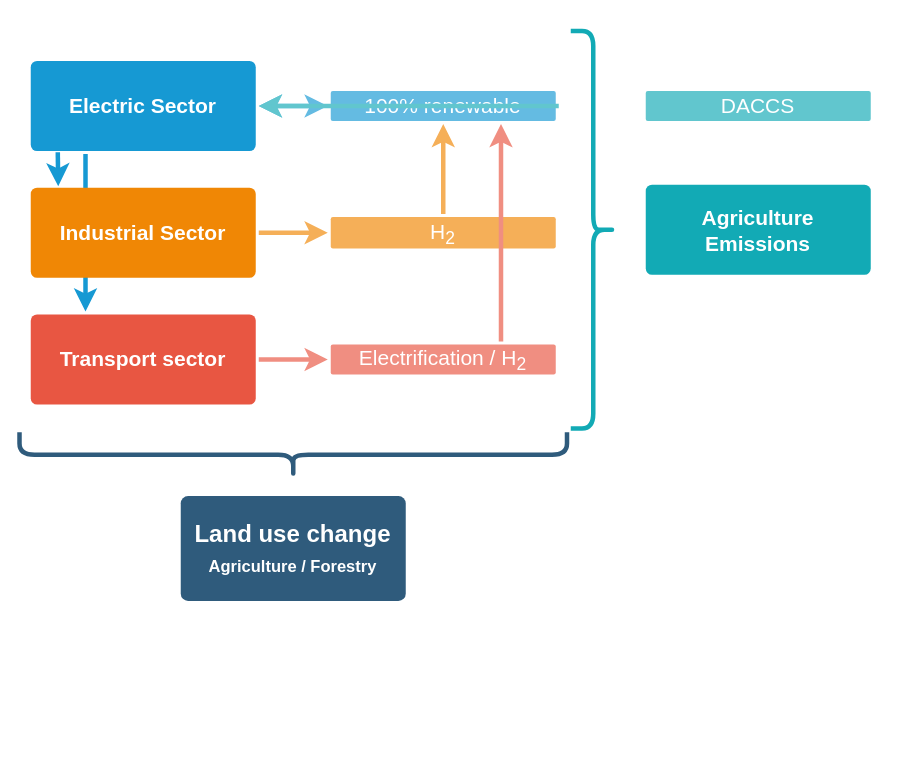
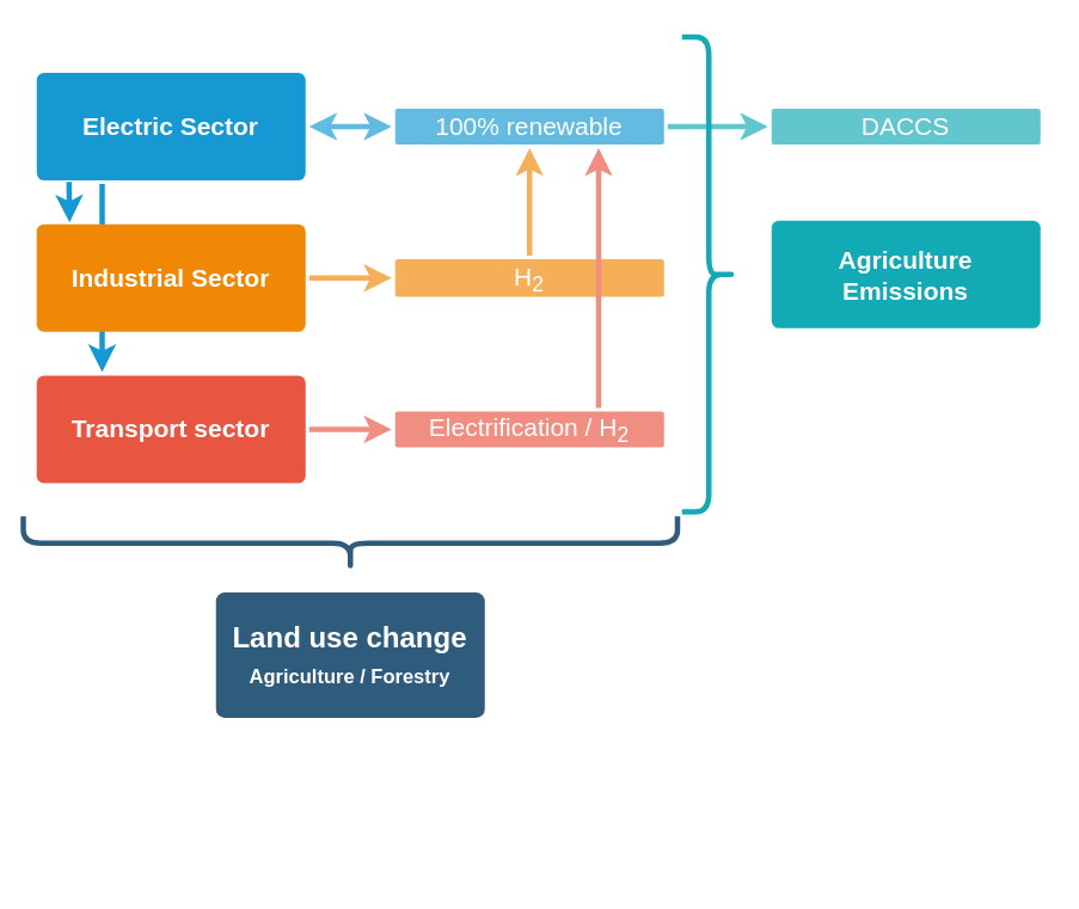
  <mxCell id="0" />
  <mxCell id="1" parent="0" />
  <mxCell id="2" value="" style="edgeStyle=none;rounded=0;jumpStyle=none;html=1;shadow=0;labelBackgroundColor=none;startArrow=none;startFill=0;endArrow=classic;endFill=1;jettySize=auto;orthogonalLoop=1;strokeColor=#F5AF58;strokeWidth=3;fontFamily=Helvetica;fontSize=16;fontColor=#23445D;spacing=5;exitX=1;exitY=0.5;exitDx=0;exitDy=0;entryX=0;entryY=0.5;entryDx=0;entryDy=0;" parent="1" source="12" target="13" edge="1"><mxGeometry relative="1" as="geometry" /></mxCell>
  <mxCell id="3" value="&lt;div&gt;Land use change&lt;/div&gt;&lt;div&gt;&lt;font style=&quot;font-size: 11px&quot;&gt;Agriculture / Forestry&lt;/font&gt;&lt;br&gt;&lt;/div&gt;" style="rounded=1;whiteSpace=wrap;html=1;shadow=0;labelBackgroundColor=none;strokeColor=none;strokeWidth=3;fillColor=#2F5B7C;fontFamily=Helvetica;fontSize=16;fontColor=#FFFFFF;align=center;fontStyle=1;spacing=5;arcSize=7;perimeterSpacing=2;" parent="1" vertex="1"><mxGeometry x="120" y="330" width="150" height="70" as="geometry" /></mxCell>
  <mxCell id="4" value="" style="edgeStyle=none;rounded=1;jumpStyle=none;html=1;shadow=0;labelBackgroundColor=none;startArrow=none;startFill=0;jettySize=auto;orthogonalLoop=1;strokeColor=#F08E81;strokeWidth=3;fontFamily=Helvetica;fontSize=14;fontColor=#FFFFFF;spacing=5;fontStyle=1;fillColor=#b0e3e6;entryX=0;entryY=0.5;entryDx=0;entryDy=0;exitX=1;exitY=0.5;exitDx=0;exitDy=0;" parent="1" source="5" target="6" edge="1"><mxGeometry relative="1" as="geometry"><mxPoint x="860" y="470" as="sourcePoint" /></mxGeometry></mxCell>
  <mxCell id="5" value="Transport sector" style="rounded=1;whiteSpace=wrap;html=1;shadow=0;labelBackgroundColor=none;strokeColor=none;strokeWidth=3;fillColor=#e85642;fontFamily=Helvetica;fontSize=14;fontColor=#FFFFFF;align=center;spacing=5;fontStyle=1;arcSize=7;perimeterSpacing=2;" parent="1" vertex="1"><mxGeometry x="20" y="209" width="150" height="60" as="geometry" /></mxCell>
  <mxCell id="6" value="Electrification / H&lt;sub&gt;2&lt;/sub&gt;" style="rounded=1;whiteSpace=wrap;html=1;shadow=0;labelBackgroundColor=none;strokeColor=none;strokeWidth=3;fillColor=#f08e81;fontFamily=Helvetica;fontSize=14;fontColor=#FFFFFF;align=center;spacing=5;fontStyle=0;arcSize=7;perimeterSpacing=2;" parent="1" vertex="1"><mxGeometry x="220" y="229" width="150" height="20" as="geometry" /></mxCell>
  <mxCell id="7" value="" style="edgeStyle=none;rounded=0;jumpStyle=none;html=1;shadow=0;labelBackgroundColor=none;startArrow=none;startFill=0;endArrow=classic;endFill=1;jettySize=auto;orthogonalLoop=1;strokeColor=#1699D3;strokeWidth=3;fontFamily=Helvetica;fontSize=14;fontColor=#FFFFFF;spacing=5;exitX=0.13;exitY=0.981;exitDx=0;exitDy=0;exitPerimeter=0;entryX=0.132;entryY=0.016;entryDx=0;entryDy=0;entryPerimeter=0;" parent="1" source="10" target="12" edge="1"><mxGeometry relative="1" as="geometry"><mxPoint x="10" y="220" as="targetPoint" /></mxGeometry></mxCell>
  <mxCell id="8" value="" style="edgeStyle=none;rounded=0;jumpStyle=none;html=1;shadow=0;labelBackgroundColor=none;startArrow=none;startFill=0;endArrow=classic;endFill=1;jettySize=auto;orthogonalLoop=1;strokeColor=#1699D3;strokeWidth=3;fontFamily=Helvetica;fontSize=14;fontColor=#FFFFFF;spacing=5;exitX=0.25;exitY=1;exitDx=0;exitDy=0;entryX=0.25;entryY=0;entryDx=0;entryDy=0;" parent="1" source="10" target="5" edge="1"><mxGeometry relative="1" as="geometry"><mxPoint x="120" y="102" as="sourcePoint" /><mxPoint x="120" y="210" as="targetPoint" /></mxGeometry></mxCell>
  <mxCell id="9" value="" style="edgeStyle=none;rounded=0;jumpStyle=none;html=1;shadow=0;labelBackgroundColor=none;startArrow=classic;startFill=1;endArrow=classic;endFill=1;jettySize=auto;orthogonalLoop=1;strokeColor=#64BBE2;strokeWidth=3;fontFamily=Helvetica;fontSize=14;fontColor=#FFFFFF;spacing=5;exitX=1;exitY=0.5;exitDx=0;exitDy=0;entryX=0;entryY=0.5;entryDx=0;entryDy=0;fillColor=#cce5ff;" parent="1" source="10" edge="1"><mxGeometry relative="1" as="geometry"><mxPoint x="780" y="190" as="sourcePoint" /><mxPoint x="218" y="70" as="targetPoint" /></mxGeometry></mxCell>
  <mxCell id="10" value="Electric Sector" style="rounded=1;whiteSpace=wrap;html=1;shadow=0;labelBackgroundColor=none;strokeColor=none;strokeWidth=3;fillColor=#1699d3;fontFamily=Helvetica;fontSize=14;fontColor=#FFFFFF;align=center;spacing=5;fontStyle=1;arcSize=7;perimeterSpacing=2;" parent="1" vertex="1"><mxGeometry x="20" y="40" width="150" height="60" as="geometry" /></mxCell>
  <mxCell id="11" value="100% renewable" style="rounded=1;whiteSpace=wrap;html=1;shadow=0;labelBackgroundColor=none;strokeColor=none;strokeWidth=3;fillColor=#64bbe2;fontFamily=Helvetica;fontSize=14;fontColor=#FFFFFF;align=center;spacing=5;arcSize=7;perimeterSpacing=2;" parent="1" vertex="1"><mxGeometry x="220" y="60" width="150" height="20" as="geometry" /></mxCell>
  <mxCell id="12" value="Industrial Sector" style="rounded=1;whiteSpace=wrap;html=1;shadow=0;labelBackgroundColor=none;strokeColor=none;strokeWidth=3;fillColor=#F08705;fontFamily=Helvetica;fontSize=14;fontColor=#FFFFFF;align=center;spacing=5;fontStyle=1;arcSize=7;perimeterSpacing=2;" parent="1" vertex="1"><mxGeometry x="20" y="124.5" width="150" height="60" as="geometry" /></mxCell>
  <mxCell id="13" value="H&lt;sub&gt;2&lt;/sub&gt;" style="rounded=1;whiteSpace=wrap;html=1;shadow=0;labelBackgroundColor=none;strokeColor=none;strokeWidth=3;fillColor=#f5af58;fontFamily=Helvetica;fontSize=14;fontColor=#FFFFFF;align=center;spacing=5;arcSize=7;perimeterSpacing=2;" parent="1" vertex="1"><mxGeometry x="220" y="144" width="150" height="21" as="geometry" /></mxCell>
  <mxCell id="14" value="Agriculture Emissions" style="rounded=1;whiteSpace=wrap;html=1;shadow=0;labelBackgroundColor=none;strokeColor=none;strokeWidth=3;fillColor=#12aab5;fontFamily=Helvetica;fontSize=14;fontColor=#FFFFFF;align=center;spacing=5;fontStyle=1;arcSize=7;perimeterSpacing=2;" parent="1" vertex="1"><mxGeometry x="430" y="122.5" width="150" height="60" as="geometry" /></mxCell>
  <mxCell id="15" value="DACCS" style="rounded=1;whiteSpace=wrap;html=1;shadow=0;labelBackgroundColor=none;strokeColor=none;strokeWidth=3;fillColor=#61c6ce;fontFamily=Helvetica;fontSize=14;fontColor=#FFFFFF;align=center;spacing=5;fontStyle=0;arcSize=7;perimeterSpacing=2;" parent="1" vertex="1"><mxGeometry x="430" y="60" width="150" height="20" as="geometry" /></mxCell>
- <mxCell id="16" value="" style="edgeStyle=none;rounded=1;jumpStyle=none;html=1;shadow=0;labelBackgroundColor=none;startArrow=none;startFill=0;jettySize=auto;orthogonalLoop=1;strokeColor=#61C6CE;strokeWidth=3;fontFamily=Helvetica;fontSize=14;fontColor=#FFFFFF;spacing=5;fontStyle=1;fillColor=#b0e3e6;exitX=1;exitY=0.5;exitDx=0;exitDy=0;" parent="1" source="11" target="10" edge="1"><mxGeometry relative="1" as="geometry"><mxPoint x="430" y="50" as="targetPoint" /></mxGeometry></mxCell>
+ <mxCell id="16" value="" style="edgeStyle=none;rounded=1;jumpStyle=none;html=1;shadow=0;labelBackgroundColor=none;startArrow=none;startFill=0;jettySize=auto;orthogonalLoop=1;strokeColor=#61C6CE;strokeWidth=3;fontFamily=Helvetica;fontSize=14;fontColor=#FFFFFF;spacing=5;fontStyle=1;fillColor=#b0e3e6;exitX=1;exitY=0.5;exitDx=0;exitDy=0;entryX=0;entryY=0.5;entryDx=0;entryDy=0;" parent="1" source="11" target="15" edge="1"><mxGeometry relative="1" as="geometry"><mxPoint x="430" y="50" as="targetPoint" /></mxGeometry></mxCell>
  <mxCell id="17" value="" style="edgeStyle=none;rounded=0;jumpStyle=none;html=1;shadow=0;labelBackgroundColor=none;startArrow=none;startFill=0;endArrow=classic;endFill=1;jettySize=auto;orthogonalLoop=1;strokeColor=#F5AF58;strokeWidth=3;fontFamily=Helvetica;fontSize=16;fontColor=#23445D;spacing=5;exitX=0.5;exitY=0;exitDx=0;exitDy=0;entryX=0.5;entryY=1;entryDx=0;entryDy=0;" edge="1" parent="1" source="13" target="11"><mxGeometry relative="1" as="geometry"><mxPoint x="182.294" y="164.176" as="sourcePoint" /><mxPoint x="228.176" y="164.176" as="targetPoint" /></mxGeometry></mxCell>
  <mxCell id="18" value="" style="edgeStyle=none;rounded=1;jumpStyle=none;html=1;shadow=0;labelBackgroundColor=none;startArrow=none;startFill=0;jettySize=auto;orthogonalLoop=1;strokeColor=#F08E81;strokeWidth=3;fontFamily=Helvetica;fontSize=14;fontColor=#FFFFFF;spacing=5;fontStyle=1;fillColor=#b0e3e6;entryX=0.75;entryY=1;entryDx=0;entryDy=0;exitX=0.75;exitY=0;exitDx=0;exitDy=0;" edge="1" parent="1" source="6" target="11"><mxGeometry relative="1" as="geometry"><mxPoint x="182.294" y="248.882" as="sourcePoint" /><mxPoint x="228.176" y="248.882" as="targetPoint" /></mxGeometry></mxCell>
  <mxCell id="19" value="" style="shape=curlyBracket;whiteSpace=wrap;html=1;rounded=1;fillColor=#A9C4EB;rotation=-180;strokeWidth=3;strokeColor=#12AAB5;" vertex="1" parent="1"><mxGeometry x="380" y="20" width="30" height="265" as="geometry" /></mxCell>
  <mxCell id="20" value="" style="shape=curlyBracket;whiteSpace=wrap;html=1;rounded=1;fillColor=#A9C4EB;rotation=-90;strokeWidth=3;strokeColor=#2F5B7C;" vertex="1" parent="1"><mxGeometry x="180" y="120" width="30" height="365" as="geometry" /></mxCell>
